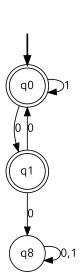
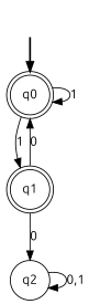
  digraph {
    fontname=Ubuntu
    node [fontname=Ubuntu shape=doublecircle]
    edge [fontname=Ubuntu]
    fake [style=invisible shape=""]
    q0 [root=true]
    q1
-   q2 [shape=circle label=q8]
+   q2 [shape=circle]
    fake -> q0 [style=bold]
    q0 -> q0 [label=1]
-   q0 -> q1 [label=0]
+   q0 -> q1 [label=1]
    q1 -> q0 [label=0]
    q1 -> q2 [label=0]
    q2 -> q2 [label="0,1"]
  }
